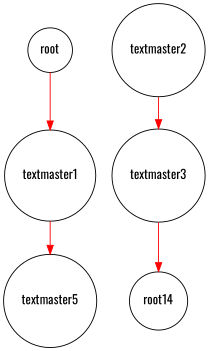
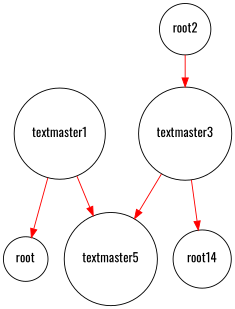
  digraph {
    fontname=Oswald
    node [fontname=Oswald shape=circle]
    edge [color=red fontname=Oswald]
    root
    textmaster1
    textmaster5
-   textmaster2
+   textmaster2 [label=root2]
    textmaster3
    n6 [label=root14]
-   root -> textmaster1
+   textmaster1 -> root
    textmaster1 -> textmaster5
    textmaster2 -> textmaster3
+   textmaster3 -> textmaster5
    textmaster3 -> n6
  }
